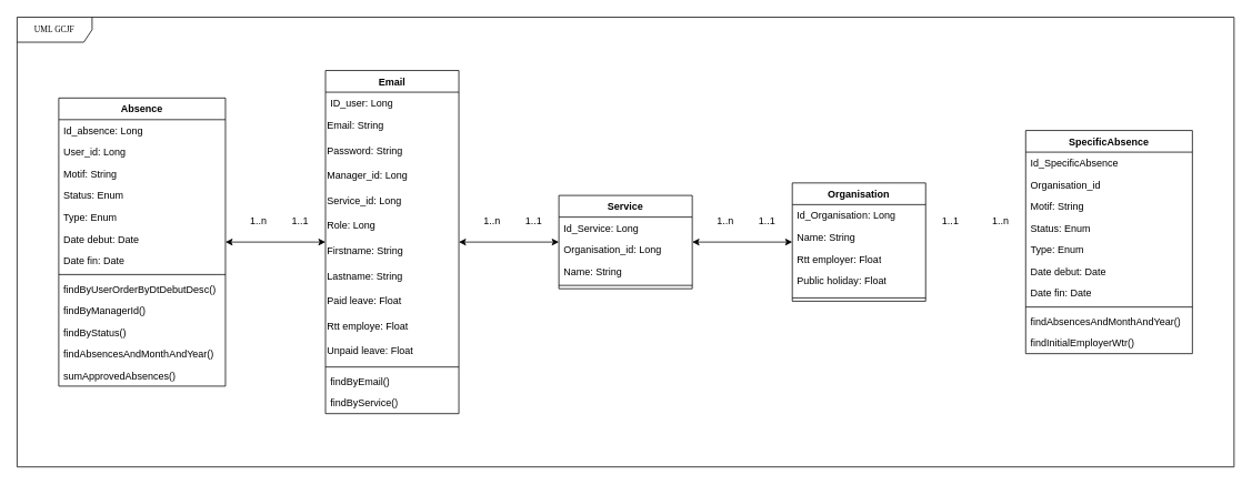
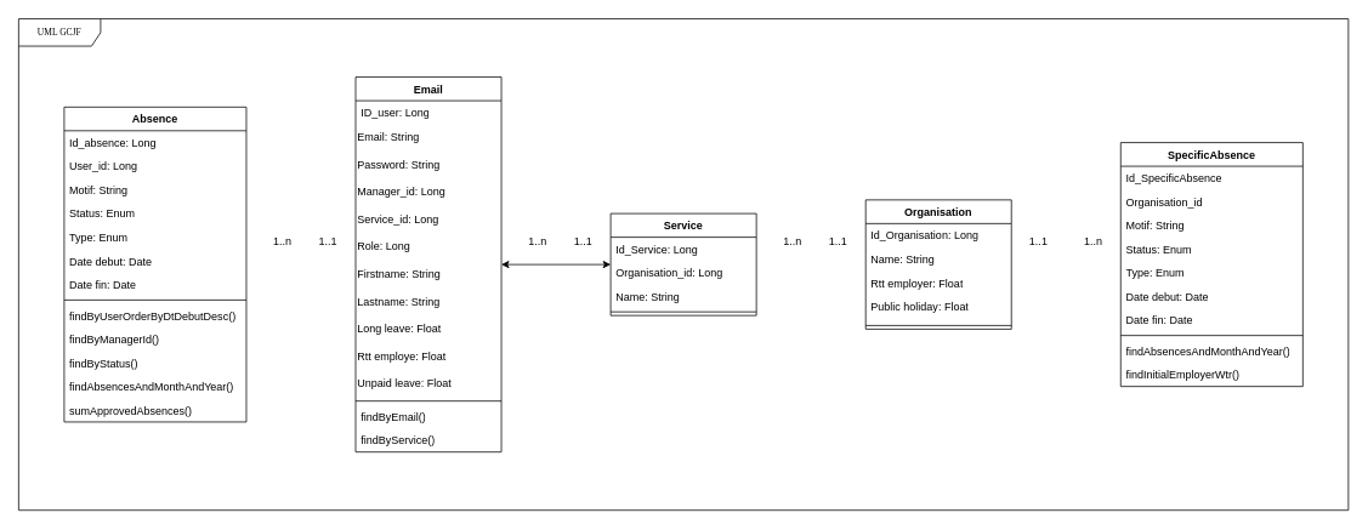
  <mxCell id="0" />
  <mxCell id="1" parent="0" />
  <mxCell id="2" value="UML GCJF" style="shape=umlFrame;whiteSpace=wrap;html=1;rounded=0;shadow=0;comic=0;labelBackgroundColor=none;strokeWidth=1;fontFamily=Verdana;fontSize=10;align=center;width=90;height=30;movable=0;resizable=0;rotatable=0;deletable=0;editable=0;locked=1;connectable=0;" parent="1" vertex="1"><mxGeometry x="20" y="20" width="1460" height="540" as="geometry" /></mxCell>
  <mxCell id="3" value="Absence" style="swimlane;fontStyle=1;align=center;verticalAlign=top;childLayout=stackLayout;horizontal=1;startSize=26;horizontalStack=0;resizeParent=1;resizeParentMax=0;resizeLast=0;collapsible=1;marginBottom=0;whiteSpace=wrap;html=1;" parent="1" vertex="1"><mxGeometry x="70" y="117" width="200" height="346" as="geometry" /></mxCell>
  <mxCell id="4" value="Id_absence: Long" style="text;strokeColor=none;fillColor=none;align=left;verticalAlign=top;spacingLeft=4;spacingRight=4;overflow=hidden;rotatable=0;points=[[0,0.5],[1,0.5]];portConstraint=eastwest;whiteSpace=wrap;html=1;" parent="3" vertex="1"><mxGeometry y="26" width="200" height="26" as="geometry" /></mxCell>
  <mxCell id="5" value="User_id: Long" style="text;strokeColor=none;fillColor=none;align=left;verticalAlign=top;spacingLeft=4;spacingRight=4;overflow=hidden;rotatable=0;points=[[0,0.5],[1,0.5]];portConstraint=eastwest;whiteSpace=wrap;html=1;" parent="3" vertex="1"><mxGeometry y="52" width="200" height="26" as="geometry" /></mxCell>
  <mxCell id="6" value="Motif: String" style="text;strokeColor=none;fillColor=none;align=left;verticalAlign=top;spacingLeft=4;spacingRight=4;overflow=hidden;rotatable=0;points=[[0,0.5],[1,0.5]];portConstraint=eastwest;whiteSpace=wrap;html=1;" parent="3" vertex="1"><mxGeometry y="78" width="200" height="26" as="geometry" /></mxCell>
  <mxCell id="7" value="Status: Enum" style="text;strokeColor=none;fillColor=none;align=left;verticalAlign=top;spacingLeft=4;spacingRight=4;overflow=hidden;rotatable=0;points=[[0,0.5],[1,0.5]];portConstraint=eastwest;whiteSpace=wrap;html=1;" parent="3" vertex="1"><mxGeometry y="104" width="200" height="26" as="geometry" /></mxCell>
  <mxCell id="8" value="Type: Enum" style="text;strokeColor=none;fillColor=none;align=left;verticalAlign=top;spacingLeft=4;spacingRight=4;overflow=hidden;rotatable=0;points=[[0,0.5],[1,0.5]];portConstraint=eastwest;whiteSpace=wrap;html=1;" parent="3" vertex="1"><mxGeometry y="130" width="200" height="26" as="geometry" /></mxCell>
  <mxCell id="9" value="Date debut: Date" style="text;strokeColor=none;fillColor=none;align=left;verticalAlign=top;spacingLeft=4;spacingRight=4;overflow=hidden;rotatable=0;points=[[0,0.5],[1,0.5]];portConstraint=eastwest;whiteSpace=wrap;html=1;" parent="3" vertex="1"><mxGeometry y="156" width="200" height="26" as="geometry" /></mxCell>
  <mxCell id="10" value="Date fin: Date" style="text;strokeColor=none;fillColor=none;align=left;verticalAlign=top;spacingLeft=4;spacingRight=4;overflow=hidden;rotatable=0;points=[[0,0.5],[1,0.5]];portConstraint=eastwest;whiteSpace=wrap;html=1;" parent="3" vertex="1"><mxGeometry y="182" width="200" height="26" as="geometry" /></mxCell>
  <mxCell id="11" value="" style="line;strokeWidth=1;fillColor=none;align=left;verticalAlign=middle;spacingTop=-1;spacingLeft=3;spacingRight=3;rotatable=0;labelPosition=right;points=[];portConstraint=eastwest;strokeColor=inherit;" parent="3" vertex="1"><mxGeometry y="208" width="200" height="8" as="geometry" /></mxCell>
  <mxCell id="12" value="findByUserOrderByDtDebutDesc()" style="text;strokeColor=none;fillColor=none;align=left;verticalAlign=top;spacingLeft=4;spacingRight=4;overflow=hidden;rotatable=0;points=[[0,0.5],[1,0.5]];portConstraint=eastwest;whiteSpace=wrap;html=1;" parent="3" vertex="1"><mxGeometry y="216" width="200" height="26" as="geometry" /></mxCell>
  <mxCell id="13" value="findByManagerId()" style="text;strokeColor=none;fillColor=none;align=left;verticalAlign=top;spacingLeft=4;spacingRight=4;overflow=hidden;rotatable=0;points=[[0,0.5],[1,0.5]];portConstraint=eastwest;whiteSpace=wrap;html=1;" parent="3" vertex="1"><mxGeometry y="242" width="200" height="26" as="geometry" /></mxCell>
  <mxCell id="14" value="findByStatus()" style="text;strokeColor=none;fillColor=none;align=left;verticalAlign=top;spacingLeft=4;spacingRight=4;overflow=hidden;rotatable=0;points=[[0,0.5],[1,0.5]];portConstraint=eastwest;whiteSpace=wrap;html=1;" parent="3" vertex="1"><mxGeometry y="268" width="200" height="26" as="geometry" /></mxCell>
  <mxCell id="15" value="findAbsencesAndMonthAndYear()" style="text;strokeColor=none;fillColor=none;align=left;verticalAlign=top;spacingLeft=4;spacingRight=4;overflow=hidden;rotatable=0;points=[[0,0.5],[1,0.5]];portConstraint=eastwest;whiteSpace=wrap;html=1;" parent="3" vertex="1"><mxGeometry y="294" width="200" height="26" as="geometry" /></mxCell>
  <mxCell id="16" value="sumApprovedAbsences()" style="text;strokeColor=none;fillColor=none;align=left;verticalAlign=top;spacingLeft=4;spacingRight=4;overflow=hidden;rotatable=0;points=[[0,0.5],[1,0.5]];portConstraint=eastwest;whiteSpace=wrap;html=1;" parent="3" vertex="1"><mxGeometry y="320" width="200" height="26" as="geometry" /></mxCell>
  <mxCell id="17" value="Organisation" style="swimlane;fontStyle=1;align=center;verticalAlign=top;childLayout=stackLayout;horizontal=1;startSize=26;horizontalStack=0;resizeParent=1;resizeParentMax=0;resizeLast=0;collapsible=1;marginBottom=0;whiteSpace=wrap;html=1;" parent="1" vertex="1"><mxGeometry x="950" y="219" width="160" height="142" as="geometry" /></mxCell>
  <mxCell id="18" value="Id_Organisation: Long" style="text;strokeColor=none;fillColor=none;align=left;verticalAlign=top;spacingLeft=4;spacingRight=4;overflow=hidden;rotatable=0;points=[[0,0.5],[1,0.5]];portConstraint=eastwest;whiteSpace=wrap;html=1;" parent="17" vertex="1"><mxGeometry y="26" width="160" height="26" as="geometry" /></mxCell>
  <mxCell id="19" value="Name: String" style="text;strokeColor=none;fillColor=none;align=left;verticalAlign=top;spacingLeft=4;spacingRight=4;overflow=hidden;rotatable=0;points=[[0,0.5],[1,0.5]];portConstraint=eastwest;whiteSpace=wrap;html=1;" parent="17" vertex="1"><mxGeometry y="52" width="160" height="26" as="geometry" /></mxCell>
  <mxCell id="20" value="Rtt employer: Float" style="text;strokeColor=none;fillColor=none;align=left;verticalAlign=top;spacingLeft=4;spacingRight=4;overflow=hidden;rotatable=0;points=[[0,0.5],[1,0.5]];portConstraint=eastwest;whiteSpace=wrap;html=1;" parent="17" vertex="1"><mxGeometry y="78" width="160" height="26" as="geometry" /></mxCell>
  <mxCell id="21" value="Public holiday: Float" style="text;strokeColor=none;fillColor=none;align=left;verticalAlign=top;spacingLeft=4;spacingRight=4;overflow=hidden;rotatable=0;points=[[0,0.5],[1,0.5]];portConstraint=eastwest;whiteSpace=wrap;html=1;" parent="17" vertex="1"><mxGeometry y="104" width="160" height="30" as="geometry" /></mxCell>
  <mxCell id="22" value="" style="line;strokeWidth=1;fillColor=none;align=left;verticalAlign=middle;spacingTop=-1;spacingLeft=3;spacingRight=3;rotatable=0;labelPosition=right;points=[];portConstraint=eastwest;strokeColor=inherit;" parent="17" vertex="1"><mxGeometry y="134" width="160" height="8" as="geometry" /></mxCell>
  <mxCell id="23" value="Service" style="swimlane;fontStyle=1;align=center;verticalAlign=top;childLayout=stackLayout;horizontal=1;startSize=26;horizontalStack=0;resizeParent=1;resizeParentMax=0;resizeLast=0;collapsible=1;marginBottom=0;whiteSpace=wrap;html=1;" parent="1" vertex="1"><mxGeometry x="670" y="234" width="160" height="112" as="geometry" /></mxCell>
  <mxCell id="24" value="Id_Service: Long" style="text;strokeColor=none;fillColor=none;align=left;verticalAlign=top;spacingLeft=4;spacingRight=4;overflow=hidden;rotatable=0;points=[[0,0.5],[1,0.5]];portConstraint=eastwest;whiteSpace=wrap;html=1;" parent="23" vertex="1"><mxGeometry y="26" width="160" height="26" as="geometry" /></mxCell>
  <mxCell id="25" value="Organisation_id: Long" style="text;strokeColor=none;fillColor=none;align=left;verticalAlign=top;spacingLeft=4;spacingRight=4;overflow=hidden;rotatable=0;points=[[0,0.5],[1,0.5]];portConstraint=eastwest;whiteSpace=wrap;html=1;" parent="23" vertex="1"><mxGeometry y="52" width="160" height="26" as="geometry" /></mxCell>
  <mxCell id="26" value="Name: String" style="text;strokeColor=none;fillColor=none;align=left;verticalAlign=top;spacingLeft=4;spacingRight=4;overflow=hidden;rotatable=0;points=[[0,0.5],[1,0.5]];portConstraint=eastwest;whiteSpace=wrap;html=1;" parent="23" vertex="1"><mxGeometry y="78" width="160" height="26" as="geometry" /></mxCell>
  <mxCell id="27" value="" style="line;strokeWidth=1;fillColor=none;align=left;verticalAlign=middle;spacingTop=-1;spacingLeft=3;spacingRight=3;rotatable=0;labelPosition=right;points=[];portConstraint=eastwest;strokeColor=inherit;" parent="23" vertex="1"><mxGeometry y="104" width="160" height="8" as="geometry" /></mxCell>
  <mxCell id="28" value="SpecificAbsence" style="swimlane;fontStyle=1;align=center;verticalAlign=top;childLayout=stackLayout;horizontal=1;startSize=26;horizontalStack=0;resizeParent=1;resizeParentMax=0;resizeLast=0;collapsible=1;marginBottom=0;whiteSpace=wrap;html=1;" parent="1" vertex="1"><mxGeometry x="1230" y="156" width="200" height="268" as="geometry" /></mxCell>
  <mxCell id="29" value="Id_SpecificAbsence" style="text;strokeColor=none;fillColor=none;align=left;verticalAlign=top;spacingLeft=4;spacingRight=4;overflow=hidden;rotatable=0;points=[[0,0.5],[1,0.5]];portConstraint=eastwest;whiteSpace=wrap;html=1;" parent="28" vertex="1"><mxGeometry y="26" width="200" height="26" as="geometry" /></mxCell>
  <mxCell id="30" value="Organisation_id" style="text;strokeColor=none;fillColor=none;align=left;verticalAlign=top;spacingLeft=4;spacingRight=4;overflow=hidden;rotatable=0;points=[[0,0.5],[1,0.5]];portConstraint=eastwest;whiteSpace=wrap;html=1;" parent="28" vertex="1"><mxGeometry y="52" width="200" height="26" as="geometry" /></mxCell>
  <mxCell id="31" value="Motif: String" style="text;strokeColor=none;fillColor=none;align=left;verticalAlign=top;spacingLeft=4;spacingRight=4;overflow=hidden;rotatable=0;points=[[0,0.5],[1,0.5]];portConstraint=eastwest;whiteSpace=wrap;html=1;" parent="28" vertex="1"><mxGeometry y="78" width="200" height="26" as="geometry" /></mxCell>
  <mxCell id="32" value="Status: Enum" style="text;strokeColor=none;fillColor=none;align=left;verticalAlign=top;spacingLeft=4;spacingRight=4;overflow=hidden;rotatable=0;points=[[0,0.5],[1,0.5]];portConstraint=eastwest;whiteSpace=wrap;html=1;" parent="28" vertex="1"><mxGeometry y="104" width="200" height="26" as="geometry" /></mxCell>
  <mxCell id="33" value="Type: Enum" style="text;strokeColor=none;fillColor=none;align=left;verticalAlign=top;spacingLeft=4;spacingRight=4;overflow=hidden;rotatable=0;points=[[0,0.5],[1,0.5]];portConstraint=eastwest;whiteSpace=wrap;html=1;" parent="28" vertex="1"><mxGeometry y="130" width="200" height="26" as="geometry" /></mxCell>
  <mxCell id="34" value="Date debut: Date" style="text;strokeColor=none;fillColor=none;align=left;verticalAlign=top;spacingLeft=4;spacingRight=4;overflow=hidden;rotatable=0;points=[[0,0.5],[1,0.5]];portConstraint=eastwest;whiteSpace=wrap;html=1;" parent="28" vertex="1"><mxGeometry y="156" width="200" height="26" as="geometry" /></mxCell>
  <mxCell id="35" value="Date fin: Date" style="text;strokeColor=none;fillColor=none;align=left;verticalAlign=top;spacingLeft=4;spacingRight=4;overflow=hidden;rotatable=0;points=[[0,0.5],[1,0.5]];portConstraint=eastwest;whiteSpace=wrap;html=1;" parent="28" vertex="1"><mxGeometry y="182" width="200" height="26" as="geometry" /></mxCell>
  <mxCell id="36" value="" style="line;strokeWidth=1;fillColor=none;align=left;verticalAlign=middle;spacingTop=-1;spacingLeft=3;spacingRight=3;rotatable=0;labelPosition=right;points=[];portConstraint=eastwest;strokeColor=inherit;" parent="28" vertex="1"><mxGeometry y="208" width="200" height="8" as="geometry" /></mxCell>
  <mxCell id="37" value="findAbsencesAndMonthAndYear()" style="text;strokeColor=none;fillColor=none;align=left;verticalAlign=top;spacingLeft=4;spacingRight=4;overflow=hidden;rotatable=0;points=[[0,0.5],[1,0.5]];portConstraint=eastwest;whiteSpace=wrap;html=1;" parent="28" vertex="1"><mxGeometry y="216" width="200" height="26" as="geometry" /></mxCell>
  <mxCell id="38" value="findInitialEmployerWtr()" style="text;strokeColor=none;fillColor=none;align=left;verticalAlign=top;spacingLeft=4;spacingRight=4;overflow=hidden;rotatable=0;points=[[0,0.5],[1,0.5]];portConstraint=eastwest;whiteSpace=wrap;html=1;" parent="28" vertex="1"><mxGeometry y="242" width="200" height="26" as="geometry" /></mxCell>
  <mxCell id="39" value="Email" style="swimlane;fontStyle=1;align=center;verticalAlign=top;childLayout=stackLayout;horizontal=1;startSize=26;horizontalStack=0;resizeParent=1;resizeParentMax=0;resizeLast=0;collapsible=1;marginBottom=0;whiteSpace=wrap;html=1;" parent="1" vertex="1"><mxGeometry x="390" y="84" width="160" height="412" as="geometry" /></mxCell>
  <mxCell id="40" value="ID_user: Long" style="text;strokeColor=none;fillColor=none;align=left;verticalAlign=top;spacingLeft=4;spacingRight=4;overflow=hidden;rotatable=0;points=[[0,0.5],[1,0.5]];portConstraint=eastwest;whiteSpace=wrap;html=1;" parent="39" vertex="1"><mxGeometry y="26" width="160" height="26" as="geometry" /></mxCell>
  <mxCell id="41" value="Email: String" style="text;html=1;strokeColor=none;fillColor=none;align=left;verticalAlign=middle;whiteSpace=wrap;rounded=0;" parent="39" vertex="1"><mxGeometry y="52" width="160" height="30" as="geometry" /></mxCell>
  <mxCell id="42" value="Password: String" style="text;html=1;strokeColor=none;fillColor=none;align=left;verticalAlign=middle;whiteSpace=wrap;rounded=0;" parent="39" vertex="1"><mxGeometry y="82" width="160" height="30" as="geometry" /></mxCell>
  <mxCell id="43" value="Manager_id: Long" style="text;html=1;strokeColor=none;fillColor=none;align=left;verticalAlign=middle;whiteSpace=wrap;rounded=0;" parent="39" vertex="1"><mxGeometry y="112" width="160" height="30" as="geometry" /></mxCell>
  <mxCell id="44" value="Service_id: Long" style="text;html=1;strokeColor=none;fillColor=none;align=left;verticalAlign=middle;whiteSpace=wrap;rounded=0;" parent="39" vertex="1"><mxGeometry y="142" width="160" height="30" as="geometry" /></mxCell>
  <mxCell id="45" value="Role: Long" style="text;html=1;strokeColor=none;fillColor=none;align=left;verticalAlign=middle;whiteSpace=wrap;rounded=0;" parent="39" vertex="1"><mxGeometry y="172" width="160" height="30" as="geometry" /></mxCell>
  <mxCell id="46" value="Firstname: String" style="text;html=1;strokeColor=none;fillColor=none;align=left;verticalAlign=middle;whiteSpace=wrap;rounded=0;" parent="39" vertex="1"><mxGeometry y="202" width="160" height="30" as="geometry" /></mxCell>
  <mxCell id="47" value="Lastname: String" style="text;html=1;strokeColor=none;fillColor=none;align=left;verticalAlign=middle;whiteSpace=wrap;rounded=0;" parent="39" vertex="1"><mxGeometry y="232" width="160" height="30" as="geometry" /></mxCell>
- <mxCell id="48" value="Paid leave: Float" style="text;html=1;strokeColor=none;fillColor=none;align=left;verticalAlign=middle;whiteSpace=wrap;rounded=0;" parent="39" vertex="1"><mxGeometry y="262" width="160" height="30" as="geometry" /></mxCell>
+ <mxCell id="48" value="Long leave: Float" style="text;html=1;strokeColor=none;fillColor=none;align=left;verticalAlign=middle;whiteSpace=wrap;rounded=0;" parent="39" vertex="1"><mxGeometry y="262" width="160" height="30" as="geometry" /></mxCell>
  <mxCell id="49" value="Rtt employe: Float" style="text;html=1;strokeColor=none;fillColor=none;align=left;verticalAlign=middle;whiteSpace=wrap;rounded=0;" parent="39" vertex="1"><mxGeometry y="292" width="160" height="30" as="geometry" /></mxCell>
  <mxCell id="50" value="Unpaid leave: Float" style="text;html=1;strokeColor=none;fillColor=none;align=left;verticalAlign=middle;whiteSpace=wrap;rounded=0;" parent="39" vertex="1"><mxGeometry y="322" width="160" height="30" as="geometry" /></mxCell>
  <mxCell id="51" value="" style="line;strokeWidth=1;fillColor=none;align=left;verticalAlign=middle;spacingTop=-1;spacingLeft=3;spacingRight=3;rotatable=0;labelPosition=right;points=[];portConstraint=eastwest;strokeColor=inherit;" parent="39" vertex="1"><mxGeometry y="352" width="160" height="8" as="geometry" /></mxCell>
  <mxCell id="52" value="findByEmail()" style="text;strokeColor=none;fillColor=none;align=left;verticalAlign=top;spacingLeft=4;spacingRight=4;overflow=hidden;rotatable=0;points=[[0,0.5],[1,0.5]];portConstraint=eastwest;whiteSpace=wrap;html=1;" parent="39" vertex="1"><mxGeometry y="360" width="160" height="26" as="geometry" /></mxCell>
  <mxCell id="53" value="findByService()" style="text;strokeColor=none;fillColor=none;align=left;verticalAlign=top;spacingLeft=4;spacingRight=4;overflow=hidden;rotatable=0;points=[[0,0.5],[1,0.5]];portConstraint=eastwest;whiteSpace=wrap;html=1;" parent="39" vertex="1"><mxGeometry y="386" width="160" height="26" as="geometry" /></mxCell>
- <mxCell id="54" value="" style="endArrow=classic;startArrow=classic;html=1;rounded=0;" parent="1" source="3" target="39" edge="1"><mxGeometry width="50" height="50" relative="1" as="geometry"><mxPoint x="480" y="237" as="sourcePoint" /><mxPoint x="530" y="187" as="targetPoint" /></mxGeometry></mxCell>
  <mxCell id="55" value="" style="endArrow=classic;startArrow=classic;html=1;rounded=0;" parent="1" source="23" target="39" edge="1"><mxGeometry width="50" height="50" relative="1" as="geometry"><mxPoint x="480" y="237" as="sourcePoint" /><mxPoint x="530" y="187" as="targetPoint" /></mxGeometry></mxCell>
- <mxCell id="56" value="" style="endArrow=classic;startArrow=classic;html=1;rounded=0;" parent="1" source="23" target="17" edge="1"><mxGeometry width="50" height="50" relative="1" as="geometry"><mxPoint x="520" y="347" as="sourcePoint" /><mxPoint x="570" y="297" as="targetPoint" /></mxGeometry></mxCell>
  <mxCell id="57" value="&lt;div&gt;1..n&lt;/div&gt;" style="text;html=1;align=center;verticalAlign=middle;whiteSpace=wrap;rounded=0;" parent="1" vertex="1"><mxGeometry x="280" y="250" width="60" height="30" as="geometry" /></mxCell>
  <mxCell id="58" value="&lt;div&gt;1..1&lt;/div&gt;" style="text;html=1;align=center;verticalAlign=middle;whiteSpace=wrap;rounded=0;" parent="1" vertex="1"><mxGeometry x="330" y="250" width="60" height="30" as="geometry" /></mxCell>
  <mxCell id="59" value="&lt;div&gt;1..n&lt;/div&gt;" style="text;html=1;align=center;verticalAlign=middle;whiteSpace=wrap;rounded=0;" parent="1" vertex="1"><mxGeometry x="560" y="250" width="60" height="30" as="geometry" /></mxCell>
  <mxCell id="60" value="&lt;div&gt;1..1&lt;/div&gt;" style="text;html=1;align=center;verticalAlign=middle;whiteSpace=wrap;rounded=0;" parent="1" vertex="1"><mxGeometry x="610" y="250" width="60" height="30" as="geometry" /></mxCell>
  <mxCell id="61" value="&lt;div&gt;1..n&lt;/div&gt;" style="text;html=1;align=center;verticalAlign=middle;whiteSpace=wrap;rounded=0;" parent="1" vertex="1"><mxGeometry x="840" y="250" width="60" height="30" as="geometry" /></mxCell>
  <mxCell id="62" value="&lt;div&gt;1..1&lt;/div&gt;" style="text;html=1;align=center;verticalAlign=middle;whiteSpace=wrap;rounded=0;" parent="1" vertex="1"><mxGeometry x="890" y="250" width="60" height="30" as="geometry" /></mxCell>
  <mxCell id="63" value="&lt;div&gt;1..1&lt;/div&gt;" style="text;html=1;align=center;verticalAlign=middle;whiteSpace=wrap;rounded=0;" parent="1" vertex="1"><mxGeometry x="1110" y="250" width="60" height="30" as="geometry" /></mxCell>
  <mxCell id="64" value="&lt;div&gt;1..n&lt;/div&gt;" style="text;html=1;align=center;verticalAlign=middle;whiteSpace=wrap;rounded=0;" parent="1" vertex="1"><mxGeometry x="1170" y="250" width="60" height="30" as="geometry" /></mxCell>
